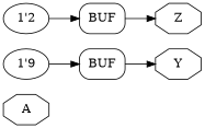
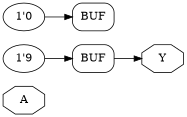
  digraph {
    rankdir=LR
    remincross=true
    node [shape=octagon]
    edge [color=black fontcolor=black headport=w tailport=e]
    n1 [color=black fontcolor=black label=A]
    n2 [color=black fontcolor=black label=Y]
-   n3 [color=black fontcolor=black label=Z]
    n4 [label="1'9" shape=""]
    n5 [label=BUF shape=box style=rounded]
-   n6 [label="1'2" shape=""]
+   n6 [label="1'0" shape=""]
    n7 [label=BUF shape=box style=rounded]
    n4 -> n5
    n5 -> n2
    n6 -> n7
-   n7 -> n3
  }
